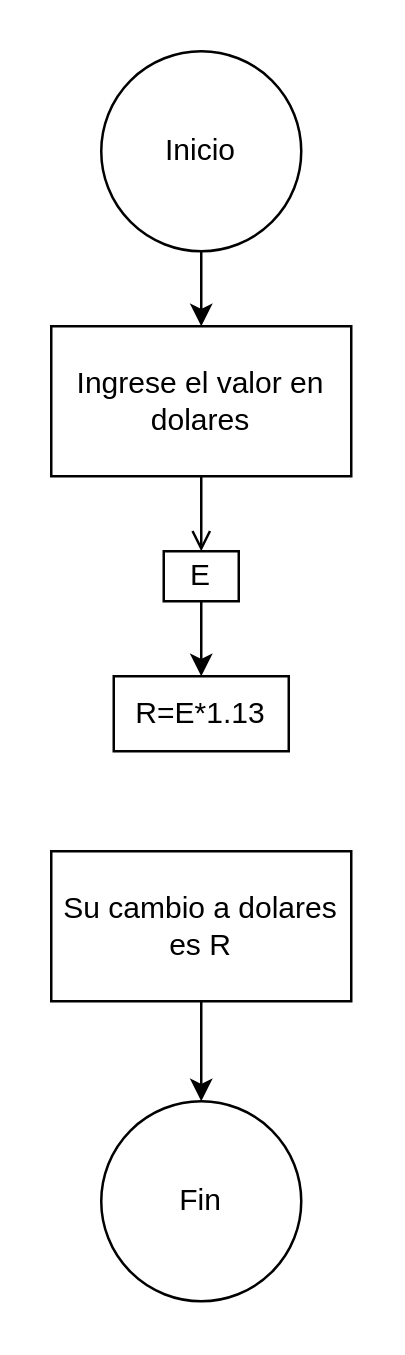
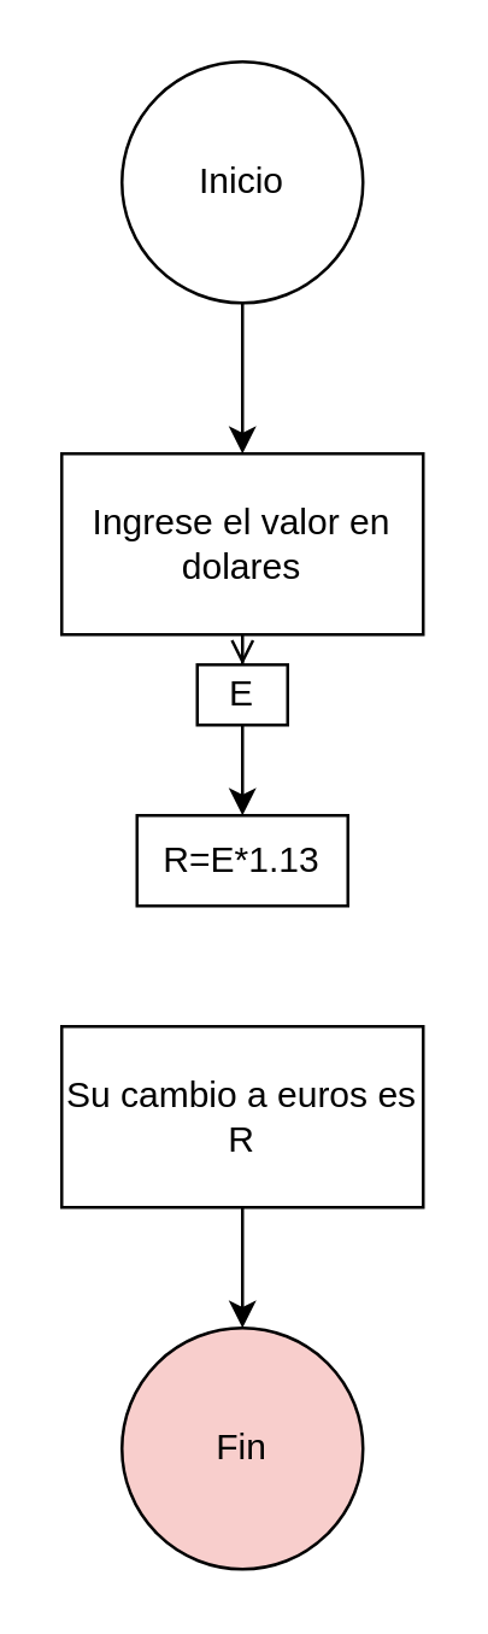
  <mxCell id="0" />
  <mxCell id="1" parent="0" />
  <mxCell id="2" value="" style="edgeStyle=orthogonalEdgeStyle;rounded=0;orthogonalLoop=1;jettySize=auto;html=1;" edge="1" parent="1" source="3" target="5"><mxGeometry relative="1" as="geometry" /></mxCell>
  <mxCell id="3" value="Inicio" style="ellipse;whiteSpace=wrap;html=1;aspect=fixed;" vertex="1" parent="1"><mxGeometry x="40" y="20" width="80" height="80" as="geometry" /></mxCell>
  <mxCell id="4" value="" style="edgeStyle=orthogonalEdgeStyle;rounded=0;orthogonalLoop=1;jettySize=auto;html=1;endArrow=open;" edge="1" parent="1" source="5" target="7"><mxGeometry relative="1" as="geometry" /></mxCell>
- <mxCell id="5" value="Ingrese el valor en dolares" style="whiteSpace=wrap;html=1;" vertex="1" parent="1"><mxGeometry x="20" y="130" width="120" height="60" as="geometry" /></mxCell>
+ <mxCell id="5" value="Ingrese el valor en dolares" style="whiteSpace=wrap;html=1;" vertex="1" parent="1"><mxGeometry x="20" y="150" width="120" height="60" as="geometry" /></mxCell>
  <mxCell id="6" value="" style="edgeStyle=orthogonalEdgeStyle;rounded=0;orthogonalLoop=1;jettySize=auto;html=1;" edge="1" parent="1" source="7" target="8"><mxGeometry relative="1" as="geometry" /></mxCell>
  <mxCell id="7" value="E" style="whiteSpace=wrap;html=1;" vertex="1" parent="1"><mxGeometry x="65" y="220" width="30" height="20" as="geometry" /></mxCell>
  <mxCell id="8" value="R=E*1.13" style="whiteSpace=wrap;html=1;" vertex="1" parent="1"><mxGeometry x="45" y="270" width="70" height="30" as="geometry" /></mxCell>
  <mxCell id="9" value="" style="edgeStyle=orthogonalEdgeStyle;rounded=0;orthogonalLoop=1;jettySize=auto;html=1;" edge="1" parent="1" source="10" target="11"><mxGeometry relative="1" as="geometry" /></mxCell>
- <mxCell id="10" value="Su cambio a dolares es R" style="whiteSpace=wrap;html=1;" vertex="1" parent="1"><mxGeometry x="20" y="340" width="120" height="60" as="geometry" /></mxCell>
- <mxCell id="11" value="Fin" style="ellipse;whiteSpace=wrap;html=1;" vertex="1" parent="1"><mxGeometry x="40" y="440" width="80" height="80" as="geometry" /></mxCell>
+ <mxCell id="10" value="Su cambio a euros es R" style="whiteSpace=wrap;html=1;" vertex="1" parent="1"><mxGeometry x="20" y="340" width="120" height="60" as="geometry" /></mxCell>
+ <mxCell id="11" value="Fin" style="ellipse;whiteSpace=wrap;html=1;fillColor=#f8cecc;" vertex="1" parent="1"><mxGeometry x="40" y="440" width="80" height="80" as="geometry" /></mxCell>
